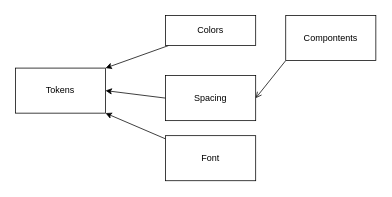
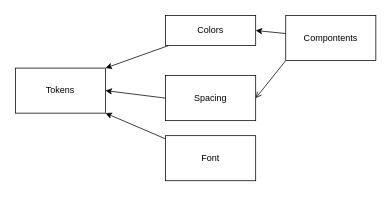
  <mxCell id="0" />
  <mxCell id="1" parent="0" />
  <mxCell id="2" style="edgeStyle=none;html=1;entryX=1;entryY=0;entryDx=0;entryDy=0;" edge="1" parent="1" source="3" target="6"><mxGeometry relative="1" as="geometry" /></mxCell>
  <mxCell id="3" value="Colors" style="rounded=0;whiteSpace=wrap;html=1;" vertex="1" parent="1"><mxGeometry x="220" y="20" width="120" height="40" as="geometry" /></mxCell>
  <mxCell id="4" style="edgeStyle=none;html=1;exitX=0;exitY=0.5;exitDx=0;exitDy=0;entryX=1;entryY=0.5;entryDx=0;entryDy=0;" edge="1" parent="1" source="5" target="6"><mxGeometry relative="1" as="geometry"><mxPoint x="140" y="90" as="targetPoint" /></mxGeometry></mxCell>
  <mxCell id="5" value="Spacing" style="rounded=0;whiteSpace=wrap;html=1;" vertex="1" parent="1"><mxGeometry x="220" y="100" width="120" height="60" as="geometry" /></mxCell>
  <mxCell id="6" value="Tokens" style="rounded=0;whiteSpace=wrap;html=1;" vertex="1" parent="1"><mxGeometry x="20" y="90" width="120" height="60" as="geometry" /></mxCell>
+ <mxCell id="7" style="edgeStyle=none;html=1;entryX=1;entryY=0.5;entryDx=0;entryDy=0;" edge="1" parent="1" source="9" target="3"><mxGeometry relative="1" as="geometry" /></mxCell>
  <mxCell id="8" style="edgeStyle=none;html=1;exitX=0;exitY=1;exitDx=0;exitDy=0;entryX=1;entryY=0.5;entryDx=0;entryDy=0;endArrow=open;" edge="1" parent="1" source="9" target="5"><mxGeometry relative="1" as="geometry" /></mxCell>
  <mxCell id="9" value="Compontents" style="rounded=0;whiteSpace=wrap;html=1;" vertex="1" parent="1"><mxGeometry x="380" y="20" width="120" height="60" as="geometry" /></mxCell>
  <mxCell id="10" style="edgeStyle=none;html=1;entryX=1;entryY=1;entryDx=0;entryDy=0;" edge="1" parent="1" source="11" target="6"><mxGeometry relative="1" as="geometry"><mxPoint x="190" y="200" as="targetPoint" /></mxGeometry></mxCell>
  <mxCell id="11" value="Font" style="rounded=0;whiteSpace=wrap;html=1;" vertex="1" parent="1"><mxGeometry x="220" y="180" width="120" height="60" as="geometry" /></mxCell>
